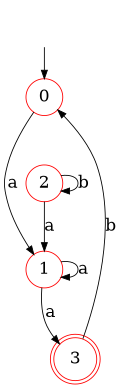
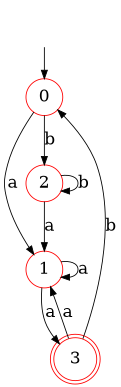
  digraph {
    node [color=red fontsize=20 shape=circle]
    edge [fontsize=20]
    -1 [height=0.1 style=invis]
    0 [height=0.1]
    1 [height=0.1]
    2 [height=0.1]
    3 [height=0.1 shape=doublecircle]
    -1 -> 0
    0 -> 1 [label=a]
+   0 -> 2 [label=b]
    1 -> 1 [label=a]
    1 -> 3 [label=a]
    2 -> 1 [label=a]
    2 -> 2 [label=b]
    3 -> 0 [label=b]
+   3 -> 1 [label=a]
  }
